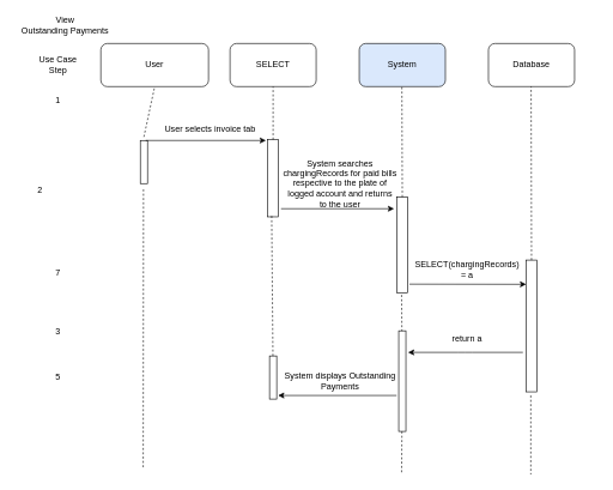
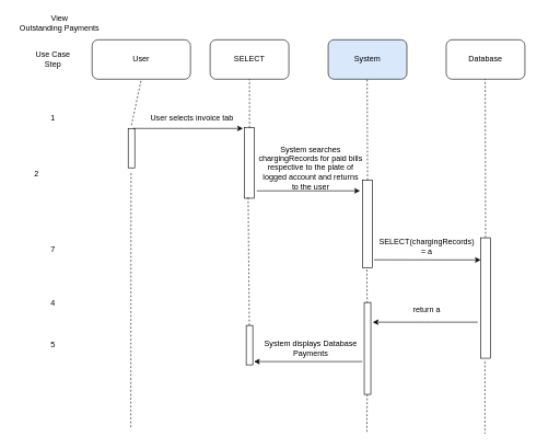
  <mxCell id="0" />
  <mxCell id="1" parent="0" />
  <mxCell id="2" value="User" style="rounded=1;whiteSpace=wrap;html=1;" parent="1" vertex="1"><mxGeometry x="140" y="60" width="150" height="60" as="geometry" /></mxCell>
  <mxCell id="3" value="SELECT" style="rounded=1;whiteSpace=wrap;html=1;" parent="1" vertex="1"><mxGeometry x="320" y="60" width="120" height="60" as="geometry" /></mxCell>
  <mxCell id="4" value="System" style="rounded=1;whiteSpace=wrap;html=1;fillColor=#dae8fc;" parent="1" vertex="1"><mxGeometry x="500" y="60" width="120" height="60" as="geometry" /></mxCell>
  <mxCell id="5" value="Database" style="rounded=1;whiteSpace=wrap;html=1;" parent="1" vertex="1"><mxGeometry x="680" y="60" width="120" height="60" as="geometry" /></mxCell>
  <mxCell id="6" value="" style="rounded=0;whiteSpace=wrap;html=1;rotation=-90;" parent="1" vertex="1"><mxGeometry x="170" y="220" width="60" height="10" as="geometry" /></mxCell>
  <mxCell id="7" value="" style="rounded=0;whiteSpace=wrap;html=1;rotation=-90;" parent="1" vertex="1"><mxGeometry x="326.25" y="240" width="107.5" height="15" as="geometry" /></mxCell>
  <mxCell id="8" value="" style="endArrow=none;dashed=1;html=1;entryX=0.5;entryY=1;entryDx=0;entryDy=0;" parent="1" target="2" edge="1"><mxGeometry width="50" height="50" relative="1" as="geometry"><mxPoint x="200" y="190" as="sourcePoint" /><mxPoint x="490" y="360" as="targetPoint" /></mxGeometry></mxCell>
  <mxCell id="9" value="" style="endArrow=none;dashed=1;html=1;entryX=0.5;entryY=1;entryDx=0;entryDy=0;" parent="1" edge="1"><mxGeometry width="50" height="50" relative="1" as="geometry"><mxPoint x="199" y="650" as="sourcePoint" /><mxPoint x="199.41" y="260" as="targetPoint" /></mxGeometry></mxCell>
  <mxCell id="10" value="" style="endArrow=classic;html=1;exitX=1;exitY=0.75;exitDx=0;exitDy=0;" parent="1" source="6" edge="1"><mxGeometry width="50" height="50" relative="1" as="geometry"><mxPoint x="240" y="220" as="sourcePoint" /><mxPoint x="370" y="195" as="targetPoint" /></mxGeometry></mxCell>
  <mxCell id="11" value="User selects invoice tab" style="text;html=1;align=center;verticalAlign=middle;resizable=0;points=[];autosize=1;" parent="1" vertex="1"><mxGeometry x="222" y="170" width="140" height="20" as="geometry" /></mxCell>
  <mxCell id="12" value="" style="rounded=0;whiteSpace=wrap;html=1;rotation=-90;" parent="1" vertex="1"><mxGeometry x="493.12" y="333.12" width="133.75" height="15" as="geometry" /></mxCell>
  <mxCell id="13" value="" style="endArrow=classic;html=1;" parent="1" edge="1"><mxGeometry width="50" height="50" relative="1" as="geometry"><mxPoint x="391" y="290" as="sourcePoint" /><mxPoint x="548.5" y="290" as="targetPoint" /></mxGeometry></mxCell>
  <mxCell id="14" value="" style="endArrow=none;dashed=1;html=1;exitX=1;exitY=0.5;exitDx=0;exitDy=0;" parent="1" source="7" edge="1"><mxGeometry width="50" height="50" relative="1" as="geometry"><mxPoint x="360" y="170" as="sourcePoint" /><mxPoint x="380" y="120" as="targetPoint" /></mxGeometry></mxCell>
  <mxCell id="15" value="" style="endArrow=none;dashed=1;html=1;" parent="1" source="27" edge="1"><mxGeometry width="50" height="50" relative="1" as="geometry"><mxPoint x="378" y="660" as="sourcePoint" /><mxPoint x="378" y="300" as="targetPoint" /></mxGeometry></mxCell>
  <mxCell id="16" value="" style="endArrow=none;dashed=1;html=1;entryX=0.5;entryY=1;entryDx=0;entryDy=0;exitX=1;exitY=0.5;exitDx=0;exitDy=0;" parent="1" source="12" edge="1"><mxGeometry width="50" height="50" relative="1" as="geometry"><mxPoint x="559" y="270" as="sourcePoint" /><mxPoint x="559.41" y="120" as="targetPoint" /></mxGeometry></mxCell>
  <mxCell id="17" value="" style="rounded=0;whiteSpace=wrap;html=1;rotation=-90;" parent="1" vertex="1"><mxGeometry x="648.28" y="445.71" width="183.43" height="15" as="geometry" /></mxCell>
  <mxCell id="18" value="" style="endArrow=none;dashed=1;html=1;entryX=0.5;entryY=1;entryDx=0;entryDy=0;exitX=1;exitY=0.5;exitDx=0;exitDy=0;" parent="1" source="17" edge="1"><mxGeometry width="50" height="50" relative="1" as="geometry"><mxPoint x="740" y="273.75" as="sourcePoint" /><mxPoint x="739.41" y="120" as="targetPoint" /></mxGeometry></mxCell>
  <mxCell id="19" value="" style="endArrow=none;dashed=1;html=1;" parent="1" source="24" edge="1"><mxGeometry width="50" height="50" relative="1" as="geometry"><mxPoint x="559" y="410" as="sourcePoint" /><mxPoint x="559" y="660" as="targetPoint" /></mxGeometry></mxCell>
  <mxCell id="20" value="" style="endArrow=none;dashed=1;html=1;" parent="1" edge="1"><mxGeometry width="50" height="50" relative="1" as="geometry"><mxPoint x="739" y="550" as="sourcePoint" /><mxPoint x="739" y="660" as="targetPoint" /></mxGeometry></mxCell>
- <mxCell id="21" value="System displays Outstanding&lt;br&gt;Payments" style="text;html=1;align=center;verticalAlign=middle;resizable=0;points=[];autosize=1;" parent="1" vertex="1"><mxGeometry x="388" y="515" width="170" height="30" as="geometry" /></mxCell>
+ <mxCell id="21" value="System displays Database&lt;br&gt;Payments" style="text;html=1;align=center;verticalAlign=middle;resizable=0;points=[];autosize=1;" parent="1" vertex="1"><mxGeometry x="388" y="515" width="170" height="30" as="geometry" /></mxCell>
  <mxCell id="22" value="" style="endArrow=classic;html=1;entryX=0.816;entryY=-0.002;entryDx=0;entryDy=0;entryPerimeter=0;" parent="1" target="17" edge="1"><mxGeometry width="50" height="50" relative="1" as="geometry"><mxPoint x="570" y="395" as="sourcePoint" /><mxPoint x="480" y="340" as="targetPoint" /></mxGeometry></mxCell>
  <mxCell id="23" value="SELECT(chargingRecords)&lt;br&gt;= a" style="text;html=1;align=center;verticalAlign=middle;resizable=0;points=[];autosize=1;" parent="1" vertex="1"><mxGeometry x="570" y="360" width="160" height="30" as="geometry" /></mxCell>
  <mxCell id="24" value="" style="rounded=0;whiteSpace=wrap;html=1;rotation=-90;" parent="1" vertex="1"><mxGeometry x="490" y="525" width="140" height="10" as="geometry" /></mxCell>
  <mxCell id="25" value="" style="endArrow=none;dashed=1;html=1;" parent="1" target="24" edge="1"><mxGeometry width="50" height="50" relative="1" as="geometry"><mxPoint x="559" y="410" as="sourcePoint" /><mxPoint x="559" y="660" as="targetPoint" /></mxGeometry></mxCell>
  <mxCell id="26" value="" style="endArrow=classic;html=1;" parent="1" edge="1"><mxGeometry width="50" height="50" relative="1" as="geometry"><mxPoint x="728" y="490" as="sourcePoint" /><mxPoint x="568" y="490" as="targetPoint" /><Array as="points"><mxPoint x="648" y="490" /></Array></mxGeometry></mxCell>
  <mxCell id="27" value="" style="rounded=0;whiteSpace=wrap;html=1;rotation=-90;" parent="1" vertex="1"><mxGeometry x="350" y="520" width="60" height="10" as="geometry" /></mxCell>
  <mxCell id="28" value="" style="endArrow=classic;html=1;" parent="1" edge="1"><mxGeometry width="50" height="50" relative="1" as="geometry"><mxPoint x="552" y="550" as="sourcePoint" /><mxPoint x="387" y="550" as="targetPoint" /></mxGeometry></mxCell>
  <mxCell id="29" value="return a" style="text;html=1;align=center;verticalAlign=middle;resizable=0;points=[];autosize=1;" parent="1" vertex="1"><mxGeometry x="620" y="460.71" width="60" height="20" as="geometry" /></mxCell>
  <mxCell id="30" value="Use Case&lt;br&gt;Step" style="text;html=1;align=center;verticalAlign=middle;resizable=0;points=[];autosize=1;" parent="1" vertex="1"><mxGeometry x="45" y="75" width="70" height="30" as="geometry" /></mxCell>
- <mxCell id="31" value="1" style="text;html=1;align=center;verticalAlign=middle;resizable=0;points=[];autosize=1;" parent="1" vertex="1"><mxGeometry x="70" y="130" width="20" height="20" as="geometry" /></mxCell>
+ <mxCell id="31" value="1" style="text;html=1;align=center;verticalAlign=middle;resizable=0;points=[];autosize=1;" parent="1" vertex="1"><mxGeometry x="70" y="170" width="20" height="20" as="geometry" /></mxCell>
  <mxCell id="32" value="2" style="text;html=1;align=center;verticalAlign=middle;resizable=0;points=[];autosize=1;" parent="1" vertex="1"><mxGeometry x="45" y="255" width="20" height="20" as="geometry" /></mxCell>
  <mxCell id="33" value="7" style="text;html=1;align=center;verticalAlign=middle;resizable=0;points=[];autosize=1;" parent="1" vertex="1"><mxGeometry x="70" y="370" width="20" height="20" as="geometry" /></mxCell>
- <mxCell id="34" value="3" style="text;html=1;align=center;verticalAlign=middle;resizable=0;points=[];autosize=1;" parent="1" vertex="1"><mxGeometry x="70" y="450.71" width="20" height="20" as="geometry" /></mxCell>
+ <mxCell id="34" value="4" style="text;html=1;align=center;verticalAlign=middle;resizable=0;points=[];autosize=1;" parent="1" vertex="1"><mxGeometry x="70" y="450.71" width="20" height="20" as="geometry" /></mxCell>
  <mxCell id="35" value="5" style="text;html=1;align=center;verticalAlign=middle;resizable=0;points=[];autosize=1;" parent="1" vertex="1"><mxGeometry x="70" y="515" width="20" height="20" as="geometry" /></mxCell>
  <mxCell id="36" value="View&lt;br&gt;Outstanding Payments" style="text;html=1;align=center;verticalAlign=middle;resizable=0;points=[];autosize=1;" parent="1" vertex="1"><mxGeometry x="20" y="20" width="140" height="30" as="geometry" /></mxCell>
  <mxCell id="37" value="System searches&lt;br&gt;chargingRecords for paid bills&lt;br&gt;respective to the plate of&lt;br&gt;logged account and returns&lt;br&gt;to the user" style="text;html=1;align=center;verticalAlign=middle;resizable=0;points=[];autosize=1;" parent="1" vertex="1"><mxGeometry x="388" y="220" width="170" height="70" as="geometry" /></mxCell>
